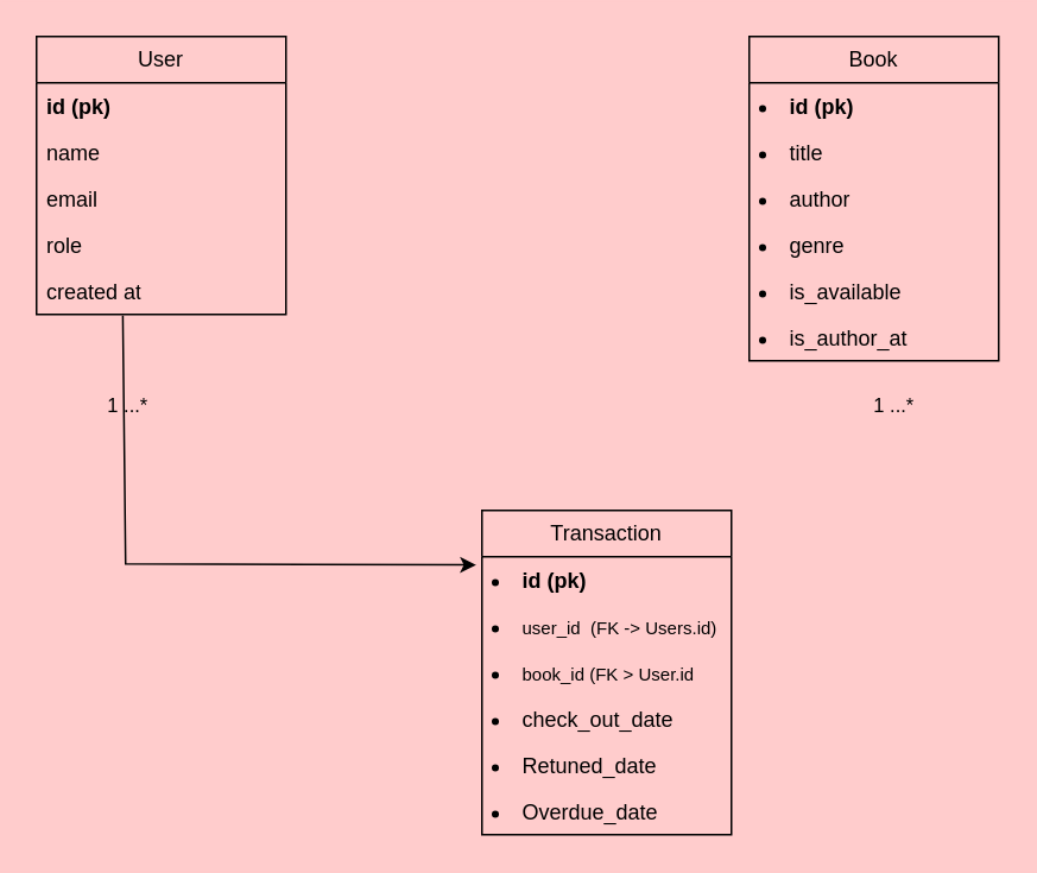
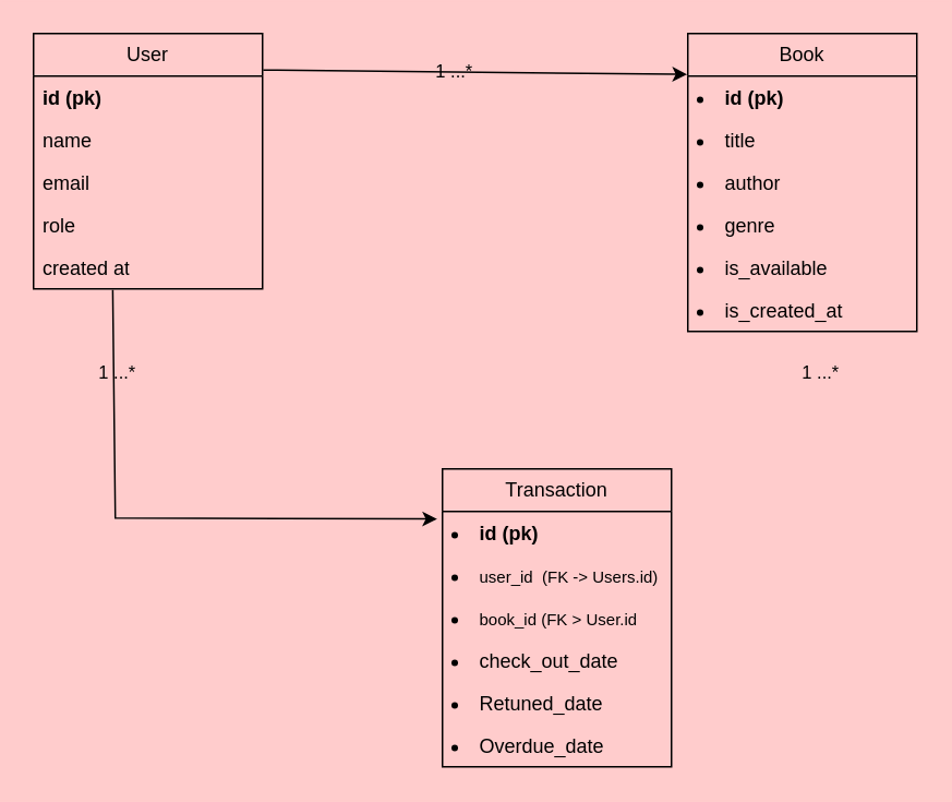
  <mxCell id="0" />
  <mxCell id="1" parent="0" />
  <mxCell id="2" value="User" style="swimlane;fontStyle=0;childLayout=stackLayout;horizontal=1;startSize=26;fillColor=none;horizontalStack=0;resizeParent=1;resizeParentMax=0;resizeLast=0;collapsible=1;marginBottom=0;whiteSpace=wrap;html=1;labelBackgroundColor=none;" vertex="1" parent="1"><mxGeometry x="20" y="20" width="140" height="156" as="geometry" /></mxCell>
  <mxCell id="3" value="&lt;b&gt;id (pk)&lt;/b&gt;" style="text;strokeColor=none;fillColor=none;align=left;verticalAlign=top;spacingLeft=4;spacingRight=4;overflow=hidden;rotatable=0;points=[[0,0.5],[1,0.5]];portConstraint=eastwest;whiteSpace=wrap;html=1;labelBackgroundColor=none;" vertex="1" parent="2"><mxGeometry y="26" width="140" height="26" as="geometry" /></mxCell>
  <mxCell id="4" value="name" style="text;strokeColor=none;fillColor=none;align=left;verticalAlign=top;spacingLeft=4;spacingRight=4;overflow=hidden;rotatable=0;points=[[0,0.5],[1,0.5]];portConstraint=eastwest;whiteSpace=wrap;html=1;labelBackgroundColor=none;" vertex="1" parent="2"><mxGeometry y="52" width="140" height="26" as="geometry" /></mxCell>
  <mxCell id="5" value="email" style="text;strokeColor=none;fillColor=none;align=left;verticalAlign=top;spacingLeft=4;spacingRight=4;overflow=hidden;rotatable=0;points=[[0,0.5],[1,0.5]];portConstraint=eastwest;whiteSpace=wrap;html=1;labelBackgroundColor=none;" vertex="1" parent="2"><mxGeometry y="78" width="140" height="26" as="geometry" /></mxCell>
  <mxCell id="6" value="role" style="text;strokeColor=none;fillColor=none;align=left;verticalAlign=top;spacingLeft=4;spacingRight=4;overflow=hidden;rotatable=0;points=[[0,0.5],[1,0.5]];portConstraint=eastwest;whiteSpace=wrap;html=1;labelBackgroundColor=none;" vertex="1" parent="2"><mxGeometry y="104" width="140" height="26" as="geometry" /></mxCell>
  <mxCell id="7" value="created at" style="text;strokeColor=none;fillColor=none;align=left;verticalAlign=top;spacingLeft=4;spacingRight=4;overflow=hidden;rotatable=0;points=[[0,0.5],[1,0.5]];portConstraint=eastwest;whiteSpace=wrap;html=1;labelBackgroundColor=none;" vertex="1" parent="2"><mxGeometry y="130" width="140" height="26" as="geometry" /></mxCell>
  <mxCell id="8" value="Book" style="swimlane;fontStyle=0;childLayout=stackLayout;horizontal=1;startSize=26;fillColor=none;horizontalStack=0;resizeParent=1;resizeParentMax=0;resizeLast=0;collapsible=1;marginBottom=0;whiteSpace=wrap;html=1;labelBackgroundColor=none;" vertex="1" parent="1"><mxGeometry x="420" y="20" width="140" height="182" as="geometry" /></mxCell>
  <mxCell id="9" value="&lt;li&gt;&lt;b&gt;id (pk)&lt;/b&gt;&lt;/li&gt;" style="text;strokeColor=none;fillColor=none;align=left;verticalAlign=top;spacingLeft=4;spacingRight=4;overflow=hidden;rotatable=0;points=[[0,0.5],[1,0.5]];portConstraint=eastwest;whiteSpace=wrap;html=1;labelBackgroundColor=none;" vertex="1" parent="8"><mxGeometry y="26" width="140" height="26" as="geometry" /></mxCell>
  <mxCell id="10" value="&lt;li&gt;title&amp;nbsp;&lt;/li&gt;" style="text;strokeColor=none;fillColor=none;align=left;verticalAlign=top;spacingLeft=4;spacingRight=4;overflow=hidden;rotatable=0;points=[[0,0.5],[1,0.5]];portConstraint=eastwest;whiteSpace=wrap;html=1;labelBackgroundColor=none;" vertex="1" parent="8"><mxGeometry y="52" width="140" height="26" as="geometry" /></mxCell>
  <mxCell id="11" value="&lt;li&gt;&lt;span style=&quot;background-color: transparent; color: light-dark(rgb(0, 0, 0), rgb(255, 255, 255));&quot;&gt;author&lt;/span&gt;&lt;/li&gt;" style="text;strokeColor=none;fillColor=none;align=left;verticalAlign=top;spacingLeft=4;spacingRight=4;overflow=hidden;rotatable=0;points=[[0,0.5],[1,0.5]];portConstraint=eastwest;whiteSpace=wrap;html=1;labelBackgroundColor=none;" vertex="1" parent="8"><mxGeometry y="78" width="140" height="26" as="geometry" /></mxCell>
  <mxCell id="12" value="&lt;li&gt;&lt;span style=&quot;background-color: transparent; color: light-dark(rgb(0, 0, 0), rgb(255, 255, 255));&quot;&gt;genre&lt;/span&gt;&lt;/li&gt;" style="text;strokeColor=none;fillColor=none;align=left;verticalAlign=top;spacingLeft=4;spacingRight=4;overflow=hidden;rotatable=0;points=[[0,0.5],[1,0.5]];portConstraint=eastwest;whiteSpace=wrap;html=1;labelBackgroundColor=none;" vertex="1" parent="8"><mxGeometry y="104" width="140" height="26" as="geometry" /></mxCell>
  <mxCell id="13" value="&lt;li&gt;&lt;span style=&quot;background-color: transparent; color: light-dark(rgb(0, 0, 0), rgb(255, 255, 255));&quot;&gt;is_available&lt;/span&gt;&lt;/li&gt;" style="text;strokeColor=none;fillColor=none;align=left;verticalAlign=top;spacingLeft=4;spacingRight=4;overflow=hidden;rotatable=0;points=[[0,0.5],[1,0.5]];portConstraint=eastwest;whiteSpace=wrap;html=1;labelBackgroundColor=none;" vertex="1" parent="8"><mxGeometry y="130" width="140" height="26" as="geometry" /></mxCell>
- <mxCell id="14" value="&lt;li&gt;&lt;span style=&quot;background-color: transparent; color: light-dark(rgb(0, 0, 0), rgb(255, 255, 255));&quot;&gt;is_author_at&amp;nbsp;&lt;/span&gt;&lt;/li&gt;" style="text;strokeColor=none;fillColor=none;align=left;verticalAlign=top;spacingLeft=4;spacingRight=4;overflow=hidden;rotatable=0;points=[[0,0.5],[1,0.5]];portConstraint=eastwest;whiteSpace=wrap;html=1;labelBackgroundColor=none;" vertex="1" parent="8"><mxGeometry y="156" width="140" height="26" as="geometry" /></mxCell>
+ <mxCell id="14" value="&lt;li&gt;&lt;span style=&quot;background-color: transparent; color: light-dark(rgb(0, 0, 0), rgb(255, 255, 255));&quot;&gt;is_created_at&amp;nbsp;&lt;/span&gt;&lt;/li&gt;" style="text;strokeColor=none;fillColor=none;align=left;verticalAlign=top;spacingLeft=4;spacingRight=4;overflow=hidden;rotatable=0;points=[[0,0.5],[1,0.5]];portConstraint=eastwest;whiteSpace=wrap;html=1;labelBackgroundColor=none;" vertex="1" parent="8"><mxGeometry y="156" width="140" height="26" as="geometry" /></mxCell>
  <mxCell id="15" value="Transaction" style="swimlane;fontStyle=0;childLayout=stackLayout;horizontal=1;startSize=26;fillColor=none;horizontalStack=0;resizeParent=1;resizeParentMax=0;resizeLast=0;collapsible=1;marginBottom=0;whiteSpace=wrap;html=1;labelBackgroundColor=none;" vertex="1" parent="1"><mxGeometry x="270" y="286" width="140" height="182" as="geometry"><mxRectangle x="320" y="300" width="100" height="30" as="alternateBounds" /></mxGeometry></mxCell>
  <mxCell id="16" value="&lt;li&gt;&lt;b&gt;id (pk)&lt;/b&gt;&lt;/li&gt;" style="text;strokeColor=none;fillColor=none;align=left;verticalAlign=top;spacingLeft=4;spacingRight=4;overflow=hidden;rotatable=0;points=[[0,0.5],[1,0.5]];portConstraint=eastwest;whiteSpace=wrap;html=1;labelBackgroundColor=none;" vertex="1" parent="15"><mxGeometry y="26" width="140" height="26" as="geometry" /></mxCell>
  <mxCell id="17" value="&lt;li&gt;&lt;font style=&quot;font-size: 10px;&quot;&gt;&lt;span style=&quot;background-color: transparent; color: light-dark(rgb(0, 0, 0), rgb(255, 255, 255));&quot;&gt;user_id&amp;nbsp;&amp;nbsp;&lt;/span&gt;(FK -&amp;gt; Users.id)&lt;/font&gt;&lt;/li&gt;" style="text;strokeColor=none;fillColor=none;align=left;verticalAlign=top;spacingLeft=4;spacingRight=4;overflow=hidden;rotatable=0;points=[[0,0.5],[1,0.5]];portConstraint=eastwest;whiteSpace=wrap;html=1;labelBackgroundColor=none;" vertex="1" parent="15"><mxGeometry y="52" width="140" height="26" as="geometry" /></mxCell>
  <mxCell id="18" value="&lt;li&gt;&lt;span style=&quot;background-color: transparent; color: light-dark(rgb(0, 0, 0), rgb(255, 255, 255));&quot;&gt;&lt;font style=&quot;font-size: 10px;&quot;&gt;book_id (FK &amp;gt; User.id&lt;/font&gt;&lt;/span&gt;&lt;/li&gt;" style="text;strokeColor=none;fillColor=none;align=left;verticalAlign=top;spacingLeft=4;spacingRight=4;overflow=hidden;rotatable=0;points=[[0,0.5],[1,0.5]];portConstraint=eastwest;whiteSpace=wrap;html=1;labelBackgroundColor=none;" vertex="1" parent="15"><mxGeometry y="78" width="140" height="26" as="geometry" /></mxCell>
  <mxCell id="19" value="&lt;li&gt;&lt;span style=&quot;background-color: transparent; color: light-dark(rgb(0, 0, 0), rgb(255, 255, 255));&quot;&gt;check_out_date&lt;/span&gt;&lt;/li&gt;" style="text;strokeColor=none;fillColor=none;align=left;verticalAlign=top;spacingLeft=4;spacingRight=4;overflow=hidden;rotatable=0;points=[[0,0.5],[1,0.5]];portConstraint=eastwest;whiteSpace=wrap;html=1;labelBackgroundColor=none;" vertex="1" parent="15"><mxGeometry y="104" width="140" height="26" as="geometry" /></mxCell>
  <mxCell id="20" value="&lt;li&gt;&lt;span style=&quot;background-color: transparent; color: light-dark(rgb(0, 0, 0), rgb(255, 255, 255));&quot;&gt;Retuned_date&lt;/span&gt;&lt;/li&gt;" style="text;strokeColor=none;fillColor=none;align=left;verticalAlign=top;spacingLeft=4;spacingRight=4;overflow=hidden;rotatable=0;points=[[0,0.5],[1,0.5]];portConstraint=eastwest;whiteSpace=wrap;html=1;labelBackgroundColor=none;" vertex="1" parent="15"><mxGeometry y="130" width="140" height="26" as="geometry" /></mxCell>
  <mxCell id="21" value="&lt;li&gt;&lt;span style=&quot;background-color: transparent; color: light-dark(rgb(0, 0, 0), rgb(255, 255, 255));&quot;&gt;Overdue_date&lt;/span&gt;&lt;/li&gt;" style="text;strokeColor=none;fillColor=none;align=left;verticalAlign=top;spacingLeft=4;spacingRight=4;overflow=hidden;rotatable=0;points=[[0,0.5],[1,0.5]];portConstraint=eastwest;whiteSpace=wrap;html=1;labelBackgroundColor=none;" vertex="1" parent="15"><mxGeometry y="156" width="140" height="26" as="geometry" /></mxCell>
+ <mxCell id="22" value="" style="endArrow=classic;html=1;rounded=0;exitX=1.003;exitY=0.143;exitDx=0;exitDy=0;exitPerimeter=0;entryX=-0.003;entryY=0.137;entryDx=0;entryDy=0;entryPerimeter=0;labelBackgroundColor=none;fontColor=default;" edge="1" parent="1" source="2" target="8"><mxGeometry width="50" height="50" relative="1" as="geometry"><mxPoint x="240" y="146" as="sourcePoint" /><mxPoint x="290" y="96" as="targetPoint" /></mxGeometry></mxCell>
+ <mxCell id="23" value="1 ...*" style="edgeLabel;html=1;align=center;verticalAlign=middle;resizable=0;points=[];labelBackgroundColor=none;" vertex="1" connectable="0" parent="22"><mxGeometry x="-0.105" y="1" relative="1" as="geometry"><mxPoint as="offset" /></mxGeometry></mxCell>
  <mxCell id="24" value="" style="endArrow=classic;html=1;rounded=0;entryX=-0.023;entryY=0.177;entryDx=0;entryDy=0;entryPerimeter=0;exitX=0.346;exitY=1.023;exitDx=0;exitDy=0;exitPerimeter=0;labelBackgroundColor=none;fontColor=default;" edge="1" parent="1" source="7" target="16"><mxGeometry width="50" height="50" relative="1" as="geometry"><mxPoint x="60" y="186" as="sourcePoint" /><mxPoint x="610" y="236" as="targetPoint" /><Array as="points"><mxPoint x="70" y="316" /></Array></mxGeometry></mxCell>
  <mxCell id="25" value="1 ...*" style="edgeLabel;html=1;align=center;verticalAlign=middle;resizable=0;points=[];labelBackgroundColor=none;" vertex="1" connectable="0" parent="1"><mxGeometry x="500" y="226" as="geometry" /></mxCell>
  <mxCell id="26" value="1 ...*" style="edgeLabel;html=1;align=center;verticalAlign=middle;resizable=0;points=[];labelBackgroundColor=none;" vertex="1" connectable="0" parent="1"><mxGeometry x="70" y="226" as="geometry" /></mxCell>
